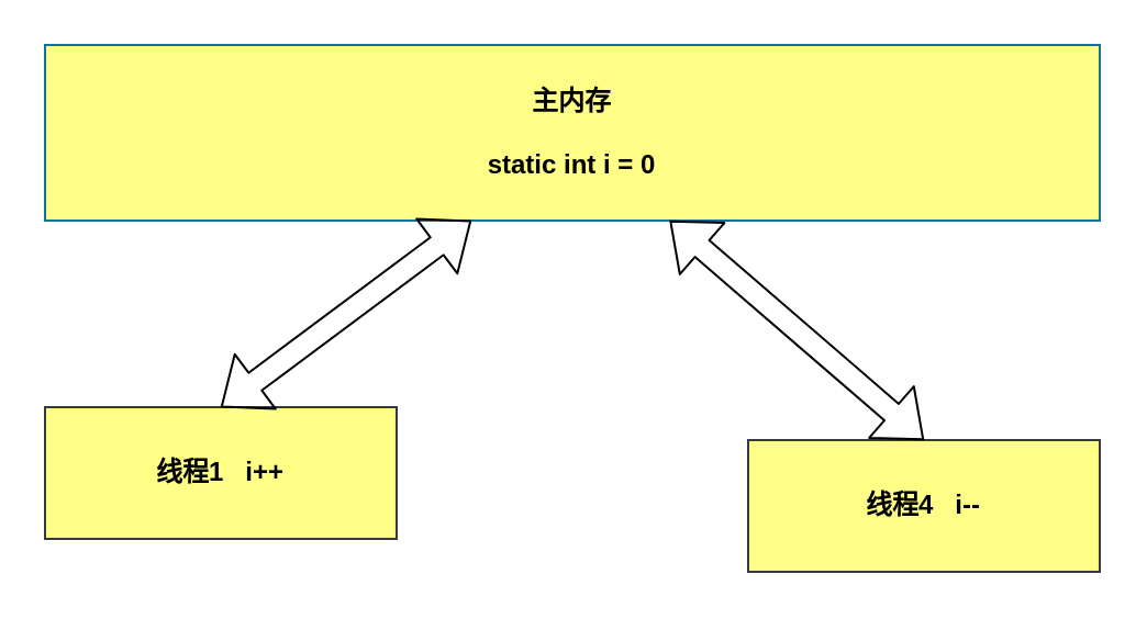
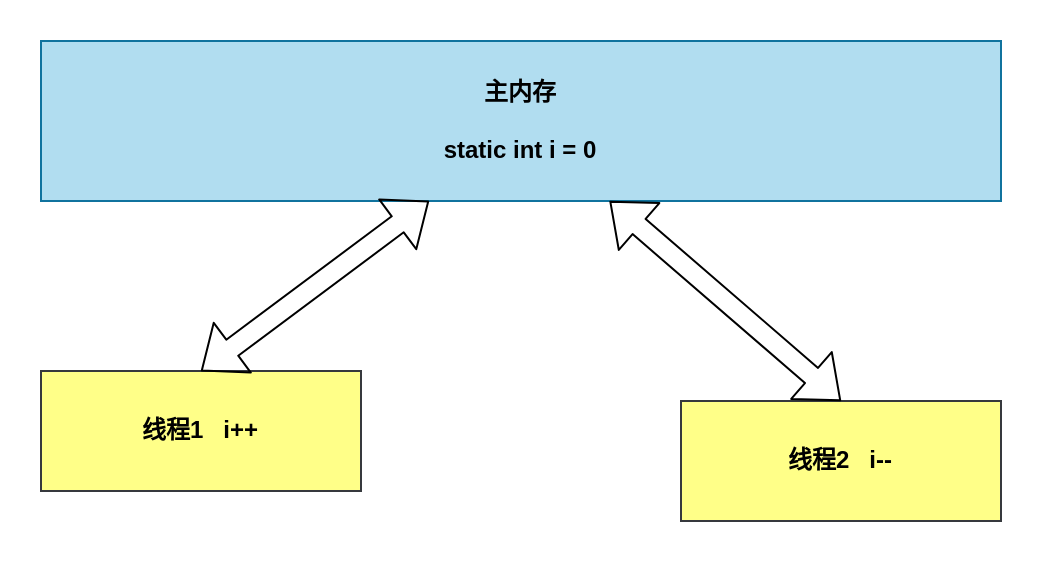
  <mxCell id="0" />
  <mxCell id="1" parent="0" />
- <mxCell id="2" value="&lt;b&gt;主内存&lt;br&gt;&lt;br&gt;static int i = 0&lt;/b&gt;" style="rounded=0;whiteSpace=wrap;html=1;fillColor=#ffff88;strokeColor=#10739e;" vertex="1" parent="1"><mxGeometry x="20" y="20" width="480" height="80" as="geometry" /></mxCell>
- <mxCell id="3" value="线程4&amp;nbsp; &amp;nbsp;i--" style="rounded=0;whiteSpace=wrap;html=1;fontStyle=1;fillColor=#ffff88;strokeColor=#36393d;" vertex="1" parent="1"><mxGeometry x="340" y="200" width="160" height="60" as="geometry" /></mxCell>
+ <mxCell id="2" value="&lt;b&gt;主内存&lt;br&gt;&lt;br&gt;static int i = 0&lt;/b&gt;" style="rounded=0;whiteSpace=wrap;html=1;fillColor=#b1ddf0;strokeColor=#10739e;" vertex="1" parent="1"><mxGeometry x="20" y="20" width="480" height="80" as="geometry" /></mxCell>
+ <mxCell id="3" value="线程2&amp;nbsp; &amp;nbsp;i--" style="rounded=0;whiteSpace=wrap;html=1;fontStyle=1;fillColor=#ffff88;strokeColor=#36393d;" vertex="1" parent="1"><mxGeometry x="340" y="200" width="160" height="60" as="geometry" /></mxCell>
  <mxCell id="4" value="线程1&amp;nbsp; &amp;nbsp;i++" style="rounded=0;whiteSpace=wrap;html=1;fontStyle=1;fillColor=#ffff88;strokeColor=#36393d;" vertex="1" parent="1"><mxGeometry x="20" y="185" width="160" height="60" as="geometry" /></mxCell>
  <mxCell id="5" value="" style="shape=flexArrow;endArrow=classic;startArrow=classic;html=1;exitX=0.5;exitY=0;exitDx=0;exitDy=0;" edge="1" parent="1" source="4"><mxGeometry width="50" height="50" relative="1" as="geometry"><mxPoint x="250" y="260" as="sourcePoint" /><mxPoint x="214" y="100" as="targetPoint" /></mxGeometry></mxCell>
  <mxCell id="6" value="" style="shape=flexArrow;endArrow=classic;startArrow=classic;html=1;exitX=0.5;exitY=0;exitDx=0;exitDy=0;" edge="1" parent="1" source="3"><mxGeometry width="50" height="50" relative="1" as="geometry"><mxPoint x="190" y="200" as="sourcePoint" /><mxPoint x="304.286" y="100" as="targetPoint" /></mxGeometry></mxCell>
